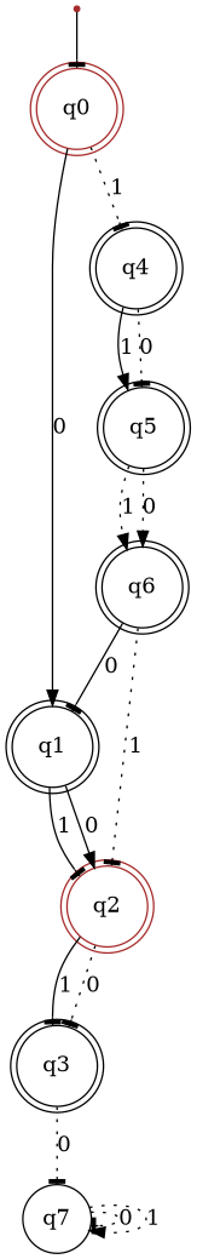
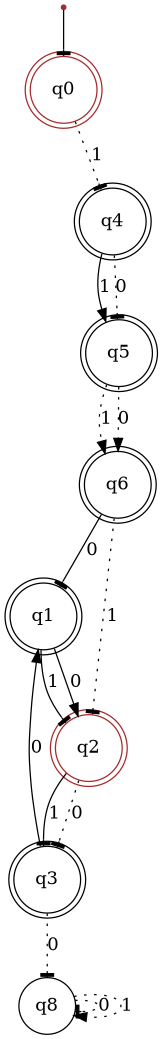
  digraph {
    node [color=black shape=doublecircle]
    edge [arrowhead=tee style=dotted]
    __start [color=brown shape=point]
    q0 [color=brown]
    q1
    q4
    q2 [color=brown]
    q5
    q3
-   q7 [shape=circle]
+   q7 [shape=circle label=q8]
    q6
    __start -> q0 [style=solid]
-   q0 -> q1 [arrowhead=normal label=0 style=solid]
+   q3 -> q1 [arrowhead=normal label=0 style=solid]
    q0 -> q4 [label=1]
    q1 -> q2 [arrowhead=normal label=0 style=solid]
    q1 -> q2 [label=1 style=solid]
    q4 -> q5 [label=0]
    q4 -> q5 [arrowhead=normal label=1 style=solid]
    q2 -> q3 [label=0]
    q2 -> q3 [label=1 style=solid]
    q5 -> q6 [arrowhead=normal label=0]
    q5 -> q6 [arrowhead=normal label=1]
    q3 -> q7 [label=0]
    q7 -> q7 [label=0]
    q7 -> q7 [arrowhead=normal label=1]
    q6 -> q1 [label=0 style=solid]
    q6 -> q2 [label=1]
  }
